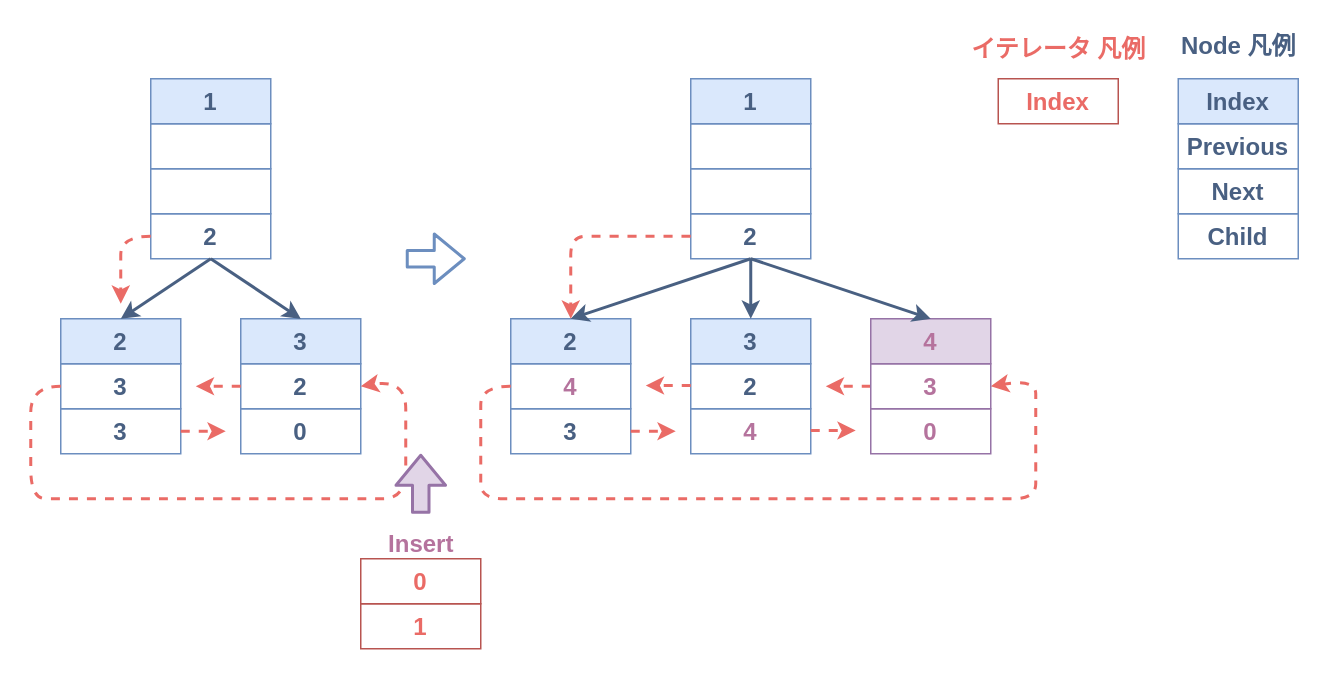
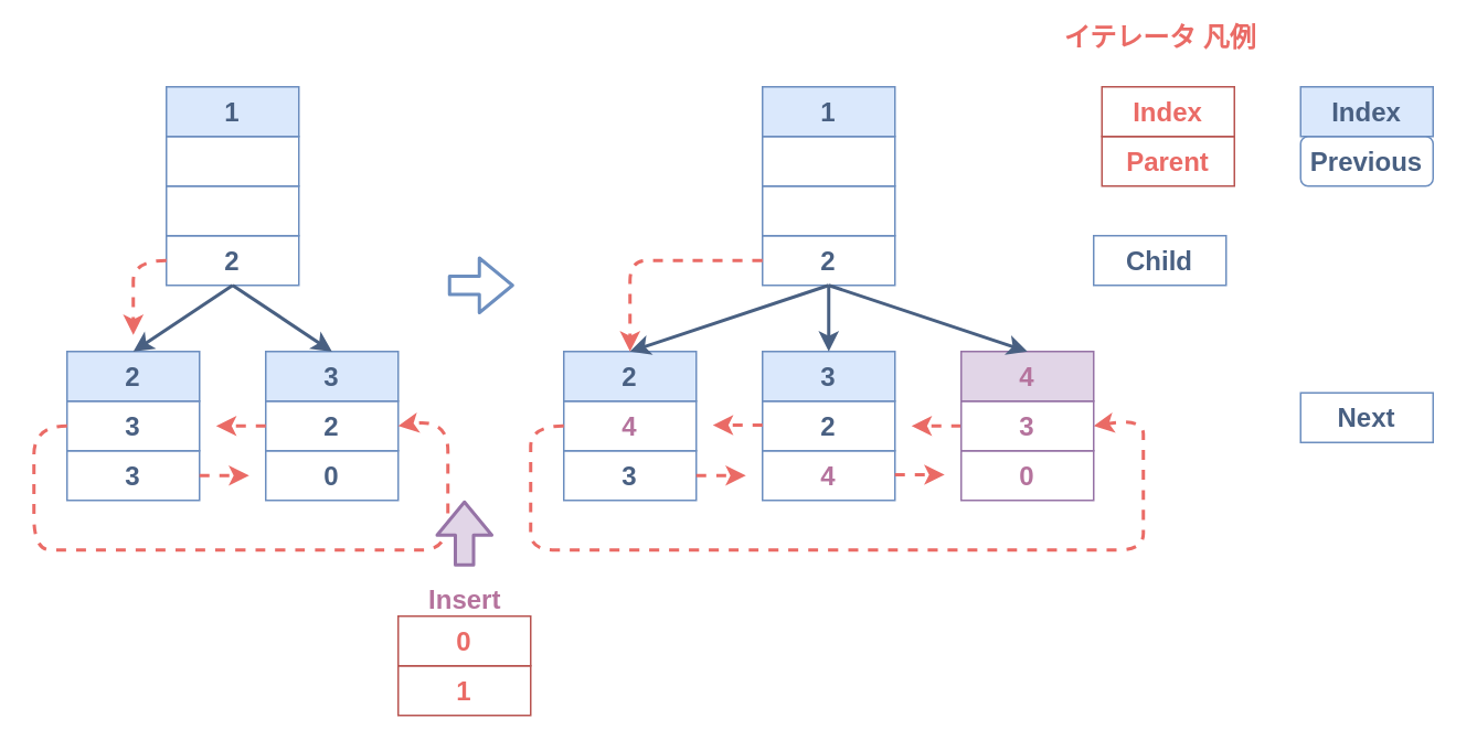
  <mxCell id="0" />
  <mxCell id="1" parent="0" />
  <mxCell id="2" value="&lt;b&gt;&lt;font style=&quot;font-size: 16px&quot; color=&quot;#496082&quot;&gt;2&lt;/font&gt;&lt;/b&gt;" style="rounded=0;whiteSpace=wrap;html=1;fillColor=#dae8fc;strokeColor=#6c8ebf;" parent="1" vertex="1"><mxGeometry x="40" y="212" width="80" height="30" as="geometry" /></mxCell>
  <mxCell id="3" value="&lt;b&gt;&lt;font style=&quot;font-size: 16px&quot; color=&quot;#496082&quot;&gt;3&lt;/font&gt;&lt;/b&gt;" style="rounded=0;whiteSpace=wrap;html=1;fillColor=none;strokeColor=#6c8ebf;" parent="1" vertex="1"><mxGeometry x="40" y="242" width="80" height="30" as="geometry" /></mxCell>
  <mxCell id="4" value="&lt;font color=&quot;#496082&quot; size=&quot;1&quot;&gt;&lt;b style=&quot;font-size: 16px&quot;&gt;3&lt;/b&gt;&lt;/font&gt;" style="rounded=0;whiteSpace=wrap;html=1;fillColor=none;strokeColor=#6c8ebf;" parent="1" vertex="1"><mxGeometry x="40" y="272" width="80" height="30" as="geometry" /></mxCell>
  <mxCell id="5" value="&lt;b&gt;&lt;font style=&quot;font-size: 16px&quot; color=&quot;#496082&quot;&gt;Index&lt;/font&gt;&lt;/b&gt;" style="rounded=0;whiteSpace=wrap;html=1;fillColor=#dae8fc;strokeColor=#6c8ebf;" parent="1" vertex="1"><mxGeometry x="785" y="52" width="80" height="30" as="geometry" /></mxCell>
- <mxCell id="6" value="&lt;b&gt;&lt;font style=&quot;font-size: 16px&quot; color=&quot;#496082&quot;&gt;Previous&lt;/font&gt;&lt;/b&gt;" style="rounded=0;whiteSpace=wrap;html=1;fillColor=none;strokeColor=#6c8ebf;" parent="1" vertex="1"><mxGeometry x="785" y="82" width="80" height="30" as="geometry" /></mxCell>
- <mxCell id="7" value="&lt;font color=&quot;#496082&quot; size=&quot;1&quot;&gt;&lt;b style=&quot;font-size: 16px&quot;&gt;Next&lt;/b&gt;&lt;/font&gt;" style="rounded=0;whiteSpace=wrap;html=1;fillColor=none;strokeColor=#6c8ebf;" parent="1" vertex="1"><mxGeometry x="785" y="112" width="80" height="30" as="geometry" /></mxCell>
- <mxCell id="8" value="&lt;b&gt;&lt;font color=&quot;#496082&quot; style=&quot;font-size: 16px&quot;&gt;Node 凡例&lt;/font&gt;&lt;/b&gt;" style="text;html=1;align=center;verticalAlign=middle;resizable=0;points=[];autosize=1;" parent="1" vertex="1"><mxGeometry x="780" y="20" width="90" height="20" as="geometry" /></mxCell>
+ <mxCell id="6" value="&lt;b&gt;&lt;font style=&quot;font-size: 16px&quot; color=&quot;#496082&quot;&gt;Previous&lt;/font&gt;&lt;/b&gt;" style="whiteSpace=wrap;html=1;fillColor=none;strokeColor=#6c8ebf;rounded=1;" parent="1" vertex="1"><mxGeometry x="785" y="82" width="80" height="30" as="geometry" /></mxCell>
+ <mxCell id="7" value="&lt;font color=&quot;#496082&quot; size=&quot;1&quot;&gt;&lt;b style=&quot;font-size: 16px&quot;&gt;Next&lt;/b&gt;&lt;/font&gt;" style="rounded=0;whiteSpace=wrap;html=1;fillColor=none;strokeColor=#6c8ebf;" parent="1" vertex="1"><mxGeometry x="785" y="237" width="80" height="30" as="geometry" /></mxCell>
  <mxCell id="9" value="&lt;b&gt;&lt;font style=&quot;font-size: 16px&quot; color=&quot;#496082&quot;&gt;1&lt;/font&gt;&lt;/b&gt;" style="rounded=0;whiteSpace=wrap;html=1;fillColor=#dae8fc;strokeColor=#6c8ebf;" parent="1" vertex="1"><mxGeometry x="100" y="52" width="80" height="30" as="geometry" /></mxCell>
  <mxCell id="10" value="" style="rounded=0;whiteSpace=wrap;html=1;fillColor=none;strokeColor=#6c8ebf;" parent="1" vertex="1"><mxGeometry x="100" y="82" width="80" height="30" as="geometry" /></mxCell>
  <mxCell id="11" value="&lt;font color=&quot;#496082&quot; size=&quot;1&quot;&gt;&lt;b style=&quot;font-size: 16px&quot;&gt;2&lt;/b&gt;&lt;/font&gt;" style="rounded=0;whiteSpace=wrap;html=1;fillColor=none;strokeColor=#6c8ebf;" parent="1" vertex="1"><mxGeometry x="100" y="142" width="80" height="30" as="geometry" /></mxCell>
  <mxCell id="12" value="&lt;b&gt;&lt;font style=&quot;font-size: 16px&quot; color=&quot;#496082&quot;&gt;3&lt;/font&gt;&lt;/b&gt;" style="rounded=0;whiteSpace=wrap;html=1;fillColor=#dae8fc;strokeColor=#6c8ebf;" parent="1" vertex="1"><mxGeometry x="160" y="212" width="80" height="30" as="geometry" /></mxCell>
  <mxCell id="13" value="&lt;b&gt;&lt;font style=&quot;font-size: 16px&quot; color=&quot;#496082&quot;&gt;2&lt;/font&gt;&lt;/b&gt;" style="rounded=0;whiteSpace=wrap;html=1;fillColor=none;strokeColor=#6c8ebf;" parent="1" vertex="1"><mxGeometry x="160" y="242" width="80" height="30" as="geometry" /></mxCell>
  <mxCell id="14" value="&lt;font color=&quot;#496082&quot; size=&quot;1&quot;&gt;&lt;b style=&quot;font-size: 16px&quot;&gt;0&lt;/b&gt;&lt;/font&gt;" style="rounded=0;whiteSpace=wrap;html=1;fillColor=none;strokeColor=#6c8ebf;" parent="1" vertex="1"><mxGeometry x="160" y="272" width="80" height="30" as="geometry" /></mxCell>
  <mxCell id="15" value="" style="endArrow=classic;html=1;exitX=0.5;exitY=1;exitDx=0;exitDy=0;entryX=0.5;entryY=0;entryDx=0;entryDy=0;strokeColor=#496082;strokeWidth=2;" parent="1" source="11" target="2" edge="1"><mxGeometry width="50" height="50" relative="1" as="geometry"><mxPoint x="20" y="412" as="sourcePoint" /><mxPoint x="70" y="362" as="targetPoint" /></mxGeometry></mxCell>
  <mxCell id="16" value="" style="endArrow=classic;html=1;strokeColor=#496082;strokeWidth=2;exitX=0.5;exitY=1;exitDx=0;exitDy=0;entryX=0.5;entryY=0;entryDx=0;entryDy=0;" parent="1" source="11" target="12" edge="1"><mxGeometry width="50" height="50" relative="1" as="geometry"><mxPoint x="20" y="412" as="sourcePoint" /><mxPoint x="70" y="362" as="targetPoint" /></mxGeometry></mxCell>
- <mxCell id="17" value="&lt;font color=&quot;#496082&quot; size=&quot;1&quot;&gt;&lt;b style=&quot;font-size: 16px&quot;&gt;Child&lt;/b&gt;&lt;/font&gt;" style="rounded=0;whiteSpace=wrap;html=1;fillColor=none;strokeColor=#6c8ebf;" parent="1" vertex="1"><mxGeometry x="785" y="142" width="80" height="30" as="geometry" /></mxCell>
+ <mxCell id="17" value="&lt;font color=&quot;#496082&quot; size=&quot;1&quot;&gt;&lt;b style=&quot;font-size: 16px&quot;&gt;Child&lt;/b&gt;&lt;/font&gt;" style="rounded=0;whiteSpace=wrap;html=1;fillColor=none;strokeColor=#6c8ebf;" parent="1" vertex="1"><mxGeometry x="660" y="142" width="80" height="30" as="geometry" /></mxCell>
  <mxCell id="18" value="" style="rounded=0;whiteSpace=wrap;html=1;fillColor=none;strokeColor=#6c8ebf;" parent="1" vertex="1"><mxGeometry x="100" y="112" width="80" height="30" as="geometry" /></mxCell>
  <mxCell id="19" value="" style="endArrow=classic;html=1;strokeColor=#EA6B66;strokeWidth=2;dashed=1;exitX=1;exitY=0.5;exitDx=0;exitDy=0;" parent="1" source="4" edge="1"><mxGeometry width="50" height="50" relative="1" as="geometry"><mxPoint x="40" y="372" as="sourcePoint" /><mxPoint x="150" y="287" as="targetPoint" /></mxGeometry></mxCell>
  <mxCell id="20" value="" style="endArrow=classic;html=1;dashed=1;strokeColor=#EA6B66;strokeWidth=2;exitX=0;exitY=0.5;exitDx=0;exitDy=0;" parent="1" source="13" edge="1"><mxGeometry width="50" height="50" relative="1" as="geometry"><mxPoint x="150" y="262" as="sourcePoint" /><mxPoint x="130" y="257" as="targetPoint" /></mxGeometry></mxCell>
  <mxCell id="21" value="" style="curved=1;endArrow=classic;html=1;dashed=1;strokeColor=#EA6B66;strokeWidth=2;exitX=0;exitY=0.5;exitDx=0;exitDy=0;entryX=1;entryY=0.5;entryDx=0;entryDy=0;" parent="1" source="3" target="13" edge="1"><mxGeometry width="50" height="50" relative="1" as="geometry"><mxPoint x="40" y="372" as="sourcePoint" /><mxPoint x="90" y="322" as="targetPoint" /><Array as="points"><mxPoint x="20" y="257" /><mxPoint x="20" y="292" /><mxPoint x="20" y="332" /><mxPoint x="40" y="332" /><mxPoint x="240" y="332" /><mxPoint x="270" y="332" /><mxPoint x="270" y="292" /><mxPoint x="270" y="252" /></Array></mxGeometry></mxCell>
  <mxCell id="22" value="" style="curved=1;endArrow=classic;html=1;dashed=1;strokeColor=#EA6B66;strokeWidth=2;exitX=0;exitY=0.5;exitDx=0;exitDy=0;" parent="1" source="11" edge="1"><mxGeometry width="50" height="50" relative="1" as="geometry"><mxPoint x="20" y="402" as="sourcePoint" /><mxPoint x="80" y="202" as="targetPoint" /><Array as="points"><mxPoint x="80" y="157" /><mxPoint x="80" y="182" /></Array></mxGeometry></mxCell>
  <mxCell id="23" value="&lt;b&gt;&lt;font style=&quot;font-size: 16px&quot; color=&quot;#496082&quot;&gt;2&lt;/font&gt;&lt;/b&gt;" style="rounded=0;whiteSpace=wrap;html=1;fillColor=#dae8fc;strokeColor=#6c8ebf;" parent="1" vertex="1"><mxGeometry x="340" y="212" width="80" height="30" as="geometry" /></mxCell>
  <mxCell id="24" value="&lt;b&gt;&lt;font style=&quot;font-size: 16px&quot; color=&quot;#b5739d&quot;&gt;4&lt;/font&gt;&lt;/b&gt;" style="rounded=0;whiteSpace=wrap;html=1;fillColor=none;strokeColor=#6c8ebf;" parent="1" vertex="1"><mxGeometry x="340" y="242" width="80" height="30" as="geometry" /></mxCell>
  <mxCell id="25" value="&lt;font size=&quot;1&quot; color=&quot;#496082&quot;&gt;&lt;b style=&quot;font-size: 16px&quot;&gt;3&lt;/b&gt;&lt;/font&gt;" style="rounded=0;whiteSpace=wrap;html=1;fillColor=none;strokeColor=#6c8ebf;" parent="1" vertex="1"><mxGeometry x="340" y="272" width="80" height="30" as="geometry" /></mxCell>
  <mxCell id="26" value="&lt;b&gt;&lt;font style=&quot;font-size: 16px&quot; color=&quot;#496082&quot;&gt;1&lt;/font&gt;&lt;/b&gt;" style="rounded=0;whiteSpace=wrap;html=1;fillColor=#dae8fc;strokeColor=#6c8ebf;" parent="1" vertex="1"><mxGeometry x="460" y="52" width="80" height="30" as="geometry" /></mxCell>
  <mxCell id="27" value="" style="rounded=0;whiteSpace=wrap;html=1;fillColor=none;strokeColor=#6c8ebf;" parent="1" vertex="1"><mxGeometry x="460" y="82" width="80" height="30" as="geometry" /></mxCell>
  <mxCell id="28" value="&lt;font size=&quot;1&quot; color=&quot;#496082&quot;&gt;&lt;b style=&quot;font-size: 16px&quot;&gt;2&lt;/b&gt;&lt;/font&gt;" style="rounded=0;whiteSpace=wrap;html=1;fillColor=none;strokeColor=#6c8ebf;" parent="1" vertex="1"><mxGeometry x="460" y="142" width="80" height="30" as="geometry" /></mxCell>
  <mxCell id="29" value="&lt;b&gt;&lt;font style=&quot;font-size: 16px&quot; color=&quot;#496082&quot;&gt;3&lt;/font&gt;&lt;/b&gt;" style="rounded=0;whiteSpace=wrap;html=1;fillColor=#dae8fc;strokeColor=#6c8ebf;" parent="1" vertex="1"><mxGeometry x="460" y="212" width="80" height="30" as="geometry" /></mxCell>
  <mxCell id="30" value="&lt;b&gt;&lt;font style=&quot;font-size: 16px&quot; color=&quot;#496082&quot;&gt;2&lt;/font&gt;&lt;/b&gt;" style="rounded=0;whiteSpace=wrap;html=1;fillColor=none;strokeColor=#6c8ebf;" parent="1" vertex="1"><mxGeometry x="460" y="242" width="80" height="30" as="geometry" /></mxCell>
  <mxCell id="31" value="&lt;font size=&quot;1&quot; color=&quot;#b5739d&quot;&gt;&lt;b style=&quot;font-size: 16px&quot;&gt;4&lt;/b&gt;&lt;/font&gt;" style="rounded=0;whiteSpace=wrap;html=1;fillColor=none;strokeColor=#6c8ebf;" parent="1" vertex="1"><mxGeometry x="460" y="272" width="80" height="30" as="geometry" /></mxCell>
  <mxCell id="32" value="" style="endArrow=classic;html=1;exitX=0.5;exitY=1;exitDx=0;exitDy=0;entryX=0.5;entryY=0;entryDx=0;entryDy=0;strokeColor=#496082;strokeWidth=2;" parent="1" source="28" target="23" edge="1"><mxGeometry width="50" height="50" relative="1" as="geometry"><mxPoint x="380" y="412" as="sourcePoint" /><mxPoint x="430" y="362" as="targetPoint" /></mxGeometry></mxCell>
  <mxCell id="33" value="" style="endArrow=classic;html=1;strokeColor=#496082;strokeWidth=2;exitX=0.5;exitY=1;exitDx=0;exitDy=0;entryX=0.5;entryY=0;entryDx=0;entryDy=0;" parent="1" source="28" target="29" edge="1"><mxGeometry width="50" height="50" relative="1" as="geometry"><mxPoint x="380" y="412" as="sourcePoint" /><mxPoint x="430" y="362" as="targetPoint" /></mxGeometry></mxCell>
  <mxCell id="34" value="" style="rounded=0;whiteSpace=wrap;html=1;fillColor=none;strokeColor=#6c8ebf;" parent="1" vertex="1"><mxGeometry x="460" y="112" width="80" height="30" as="geometry" /></mxCell>
  <mxCell id="35" value="" style="endArrow=classic;html=1;strokeColor=#EA6B66;strokeWidth=2;dashed=1;" parent="1" edge="1"><mxGeometry width="50" height="50" relative="1" as="geometry"><mxPoint x="420" y="287" as="sourcePoint" /><mxPoint x="450" y="287" as="targetPoint" /><Array as="points"><mxPoint x="440" y="287" /></Array></mxGeometry></mxCell>
  <mxCell id="36" value="" style="endArrow=classic;html=1;dashed=1;strokeColor=#EA6B66;strokeWidth=2;exitX=0;exitY=0.5;exitDx=0;exitDy=0;" parent="1" source="40" edge="1"><mxGeometry width="50" height="50" relative="1" as="geometry"><mxPoint x="570" y="257" as="sourcePoint" /><mxPoint x="550" y="257" as="targetPoint" /></mxGeometry></mxCell>
  <mxCell id="37" value="" style="curved=1;endArrow=classic;html=1;dashed=1;strokeColor=#EA6B66;strokeWidth=2;entryX=1;entryY=0.5;entryDx=0;entryDy=0;" parent="1" target="40" edge="1"><mxGeometry width="50" height="50" relative="1" as="geometry"><mxPoint x="340" y="257" as="sourcePoint" /><mxPoint x="670" y="257" as="targetPoint" /><Array as="points"><mxPoint x="320" y="257" /><mxPoint x="320" y="282" /><mxPoint x="320" y="312" /><mxPoint x="320" y="332" /><mxPoint x="350" y="332" /><mxPoint x="660" y="332" /><mxPoint x="690" y="332" /><mxPoint x="690" y="312" /><mxPoint x="690" y="272" /><mxPoint x="690" y="252" /></Array></mxGeometry></mxCell>
  <mxCell id="38" value="" style="curved=1;endArrow=classic;html=1;dashed=1;strokeColor=#EA6B66;strokeWidth=2;exitX=0;exitY=0.5;exitDx=0;exitDy=0;" parent="1" source="28" edge="1"><mxGeometry width="50" height="50" relative="1" as="geometry"><mxPoint x="380" y="402" as="sourcePoint" /><mxPoint x="380" y="212" as="targetPoint" /><Array as="points"><mxPoint x="400" y="157" /><mxPoint x="380" y="157" /><mxPoint x="380" y="182" /></Array></mxGeometry></mxCell>
  <mxCell id="39" value="&lt;b&gt;&lt;font style=&quot;font-size: 16px&quot; color=&quot;#b5739d&quot;&gt;4&lt;/font&gt;&lt;/b&gt;" style="rounded=0;whiteSpace=wrap;html=1;fillColor=#e1d5e7;strokeColor=#9673a6;" parent="1" vertex="1"><mxGeometry x="580" y="212" width="80" height="30" as="geometry" /></mxCell>
  <mxCell id="40" value="&lt;b&gt;&lt;font style=&quot;font-size: 16px&quot; color=&quot;#b5739d&quot;&gt;3&lt;/font&gt;&lt;/b&gt;" style="rounded=0;whiteSpace=wrap;html=1;fillColor=none;strokeColor=#9673a6;" parent="1" vertex="1"><mxGeometry x="580" y="242" width="80" height="30" as="geometry" /></mxCell>
  <mxCell id="41" value="&lt;font size=&quot;1&quot; color=&quot;#b5739d&quot;&gt;&lt;b style=&quot;font-size: 16px&quot;&gt;0&lt;/b&gt;&lt;/font&gt;" style="rounded=0;whiteSpace=wrap;html=1;fillColor=none;strokeColor=#9673a6;" parent="1" vertex="1"><mxGeometry x="580" y="272" width="80" height="30" as="geometry" /></mxCell>
  <mxCell id="42" value="" style="shape=flexArrow;endArrow=classic;html=1;strokeColor=#9673a6;strokeWidth=2;fillColor=#e1d5e7;" parent="1" edge="1"><mxGeometry width="50" height="50" relative="1" as="geometry"><mxPoint x="280" y="342" as="sourcePoint" /><mxPoint x="280" y="302" as="targetPoint" /></mxGeometry></mxCell>
  <mxCell id="43" value="" style="endArrow=classic;html=1;dashed=1;strokeColor=#EA6B66;strokeWidth=2;exitX=0;exitY=0.5;exitDx=0;exitDy=0;" parent="1" edge="1"><mxGeometry width="50" height="50" relative="1" as="geometry"><mxPoint x="460" y="256.5" as="sourcePoint" /><mxPoint x="430" y="256.5" as="targetPoint" /></mxGeometry></mxCell>
  <mxCell id="44" value="&lt;b&gt;&lt;font color=&quot;#b5739d&quot; style=&quot;font-size: 16px&quot;&gt;Insert&lt;/font&gt;&lt;/b&gt;" style="text;html=1;align=center;verticalAlign=middle;resizable=0;points=[];autosize=1;" parent="1" vertex="1"><mxGeometry x="250" y="352" width="60" height="20" as="geometry" /></mxCell>
  <mxCell id="45" value="" style="shape=flexArrow;endArrow=classic;html=1;strokeColor=#6c8ebf;strokeWidth=2;fillColor=none;" parent="1" edge="1"><mxGeometry width="50" height="50" relative="1" as="geometry"><mxPoint x="270" y="172" as="sourcePoint" /><mxPoint x="310" y="172" as="targetPoint" /></mxGeometry></mxCell>
  <mxCell id="46" value="" style="endArrow=classic;html=1;strokeColor=#EA6B66;strokeWidth=2;dashed=1;exitX=1;exitY=0.5;exitDx=0;exitDy=0;" parent="1" edge="1"><mxGeometry width="50" height="50" relative="1" as="geometry"><mxPoint x="540" y="286.5" as="sourcePoint" /><mxPoint x="570" y="286.5" as="targetPoint" /></mxGeometry></mxCell>
  <mxCell id="47" value="&lt;font color=&quot;#ea6b66&quot; size=&quot;1&quot;&gt;&lt;b style=&quot;font-size: 16px&quot;&gt;0&lt;/b&gt;&lt;/font&gt;" style="rounded=0;whiteSpace=wrap;html=1;fillColor=none;strokeColor=#b85450;" parent="1" vertex="1"><mxGeometry x="240" y="372" width="80" height="30" as="geometry" /></mxCell>
  <mxCell id="48" value="&lt;font size=&quot;1&quot; color=&quot;#ea6b66&quot;&gt;&lt;b style=&quot;font-size: 16px&quot;&gt;1&lt;/b&gt;&lt;/font&gt;" style="rounded=0;whiteSpace=wrap;html=1;fillColor=none;strokeColor=#b85450;" parent="1" vertex="1"><mxGeometry x="240" y="402" width="80" height="30" as="geometry" /></mxCell>
  <mxCell id="49" value="&lt;b&gt;&lt;font style=&quot;font-size: 16px&quot; color=&quot;#ea6b66&quot;&gt;Index&lt;/font&gt;&lt;/b&gt;" style="rounded=0;whiteSpace=wrap;html=1;fillColor=none;strokeColor=#b85450;" parent="1" vertex="1"><mxGeometry x="665" y="52" width="80" height="30" as="geometry" /></mxCell>
- <mxCell id="51" value="&lt;b&gt;&lt;font style=&quot;font-size: 16px&quot; color=&quot;#ea6b66&quot;&gt;イテレータ 凡例&lt;/font&gt;&lt;/b&gt;" style="text;html=1;align=center;verticalAlign=middle;resizable=0;points=[];autosize=1;" parent="1" vertex="1"><mxGeometry x="640" y="22" width="130" height="20" as="geometry" /></mxCell>
+ <mxCell id="50" value="&lt;b&gt;&lt;font style=&quot;font-size: 16px&quot; color=&quot;#ea6b66&quot;&gt;Parent&lt;/font&gt;&lt;/b&gt;" style="rounded=0;whiteSpace=wrap;html=1;fillColor=none;strokeColor=#b85450;" parent="1" vertex="1"><mxGeometry x="665" y="82" width="80" height="30" as="geometry" /></mxCell>
+ <mxCell id="51" value="&lt;b&gt;&lt;font style=&quot;font-size: 16px&quot; color=&quot;#ea6b66&quot;&gt;イテレータ 凡例&lt;/font&gt;&lt;/b&gt;" style="text;html=1;align=center;verticalAlign=middle;resizable=0;points=[];autosize=1;" parent="1" vertex="1"><mxGeometry x="635" y="12" width="130" height="20" as="geometry" /></mxCell>
  <mxCell id="52" value="" style="endArrow=classic;html=1;strokeColor=#496082;strokeWidth=2;" edge="1" parent="1"><mxGeometry width="50" height="50" relative="1" as="geometry"><mxPoint x="500" y="172" as="sourcePoint" /><mxPoint x="620" y="212" as="targetPoint" /></mxGeometry></mxCell>
